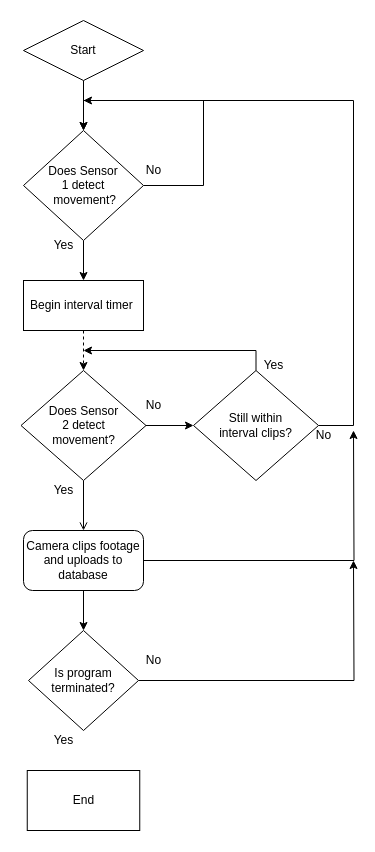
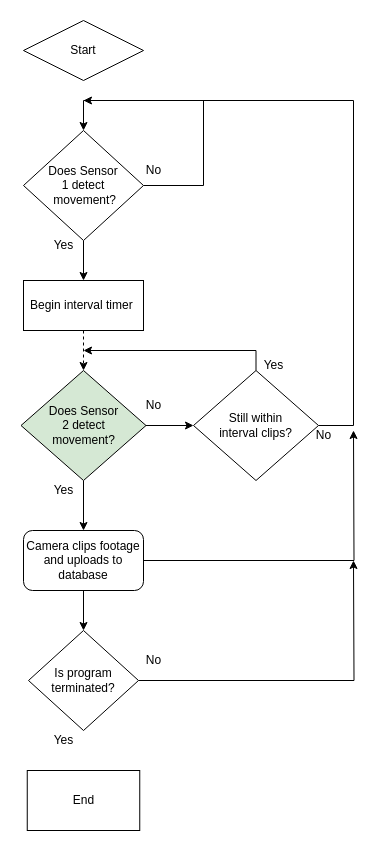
  <mxCell id="0" />
  <mxCell id="1" parent="0" />
- <mxCell id="2" value="" style="edgeStyle=orthogonalEdgeStyle;rounded=0;orthogonalLoop=1;jettySize=auto;html=1;" parent="1" source="3" target="6" edge="1"><mxGeometry relative="1" as="geometry" /></mxCell>
  <mxCell id="3" value="Start" style="rhombus;whiteSpace=wrap;html=1;" parent="1" vertex="1"><mxGeometry x="23" y="20" width="120" height="60" as="geometry" /></mxCell>
  <mxCell id="4" style="edgeStyle=orthogonalEdgeStyle;rounded=0;orthogonalLoop=1;jettySize=auto;html=1;entryX=0.5;entryY=0;entryDx=0;entryDy=0;" parent="1" source="6" target="6" edge="1"><mxGeometry relative="1" as="geometry"><mxPoint x="83" y="100" as="targetPoint" /><Array as="points"><mxPoint x="203" y="185" /><mxPoint x="203" y="100" /><mxPoint x="83" y="100" /></Array></mxGeometry></mxCell>
  <mxCell id="5" style="edgeStyle=orthogonalEdgeStyle;rounded=0;orthogonalLoop=1;jettySize=auto;html=1;entryX=0.5;entryY=0;entryDx=0;entryDy=0;" parent="1" source="6" target="10" edge="1"><mxGeometry relative="1" as="geometry"><mxPoint x="83" y="290" as="targetPoint" /></mxGeometry></mxCell>
  <mxCell id="6" value="Does Sensor &lt;br&gt;1 detect&lt;br&gt;&amp;nbsp;movement?" style="rhombus;whiteSpace=wrap;html=1;" parent="1" vertex="1"><mxGeometry x="23" y="130" width="120" height="110" as="geometry" /></mxCell>
  <mxCell id="7" value="No" style="text;html=1;align=center;verticalAlign=middle;resizable=0;points=[];autosize=1;strokeColor=none;fillColor=none;" parent="1" vertex="1"><mxGeometry x="133" y="155" width="40" height="30" as="geometry" /></mxCell>
  <mxCell id="8" value="Yes" style="text;html=1;align=center;verticalAlign=middle;resizable=0;points=[];autosize=1;strokeColor=none;fillColor=none;" parent="1" vertex="1"><mxGeometry x="43" y="230" width="40" height="30" as="geometry" /></mxCell>
  <mxCell id="9" value="" style="edgeStyle=orthogonalEdgeStyle;rounded=0;orthogonalLoop=1;jettySize=auto;html=1;dashed=1;" parent="1" source="10" target="13" edge="1"><mxGeometry relative="1" as="geometry" /></mxCell>
  <mxCell id="10" value="Begin interval timer&amp;nbsp;" style="rounded=0;whiteSpace=wrap;html=1;" parent="1" vertex="1"><mxGeometry x="23" y="280" width="120" height="50" as="geometry" /></mxCell>
- <mxCell id="11" value="" style="edgeStyle=orthogonalEdgeStyle;rounded=0;orthogonalLoop=1;jettySize=auto;html=1;endArrow=open;" parent="1" source="13" target="16" edge="1"><mxGeometry relative="1" as="geometry" /></mxCell>
+ <mxCell id="11" value="" style="edgeStyle=orthogonalEdgeStyle;rounded=0;orthogonalLoop=1;jettySize=auto;html=1;" parent="1" source="13" target="16" edge="1"><mxGeometry relative="1" as="geometry" /></mxCell>
  <mxCell id="12" value="" style="edgeStyle=orthogonalEdgeStyle;rounded=0;orthogonalLoop=1;jettySize=auto;html=1;" parent="1" source="13" target="20" edge="1"><mxGeometry relative="1" as="geometry" /></mxCell>
- <mxCell id="13" value="Does Sensor&lt;br&gt;2 detect&lt;br&gt;movement?" style="rhombus;whiteSpace=wrap;html=1;rounded=0;" parent="1" vertex="1"><mxGeometry x="20.5" y="370" width="125" height="110" as="geometry" /></mxCell>
+ <mxCell id="13" value="Does Sensor&lt;br&gt;2 detect&lt;br&gt;movement?" style="rhombus;whiteSpace=wrap;html=1;rounded=0;fillColor=#d5e8d4;" parent="1" vertex="1"><mxGeometry x="20.5" y="370" width="125" height="110" as="geometry" /></mxCell>
  <mxCell id="14" style="edgeStyle=orthogonalEdgeStyle;rounded=0;orthogonalLoop=1;jettySize=auto;html=1;" parent="1" source="16" edge="1"><mxGeometry relative="1" as="geometry"><mxPoint x="353" y="430" as="targetPoint" /></mxGeometry></mxCell>
  <mxCell id="15" value="" style="edgeStyle=orthogonalEdgeStyle;rounded=0;orthogonalLoop=1;jettySize=auto;html=1;" edge="1" parent="1" source="16" target="25"><mxGeometry relative="1" as="geometry" /></mxCell>
  <mxCell id="16" value="Camera clips footage and uploads to database" style="whiteSpace=wrap;html=1;rounded=1;" parent="1" vertex="1"><mxGeometry x="23" y="530" width="120" height="60" as="geometry" /></mxCell>
  <mxCell id="17" value="Yes" style="text;html=1;align=center;verticalAlign=middle;resizable=0;points=[];autosize=1;strokeColor=none;fillColor=none;" parent="1" vertex="1"><mxGeometry x="43" y="475" width="40" height="30" as="geometry" /></mxCell>
  <mxCell id="18" style="edgeStyle=orthogonalEdgeStyle;rounded=0;orthogonalLoop=1;jettySize=auto;html=1;exitX=0.5;exitY=0;exitDx=0;exitDy=0;" parent="1" source="20" edge="1"><mxGeometry relative="1" as="geometry"><mxPoint x="83" y="350" as="targetPoint" /><Array as="points"><mxPoint x="256" y="350" /><mxPoint x="83" y="350" /></Array></mxGeometry></mxCell>
  <mxCell id="19" style="edgeStyle=orthogonalEdgeStyle;rounded=0;orthogonalLoop=1;jettySize=auto;html=1;" parent="1" source="20" edge="1"><mxGeometry relative="1" as="geometry"><mxPoint x="83" y="100" as="targetPoint" /><Array as="points"><mxPoint x="353" y="425" /><mxPoint x="353" y="100" /></Array></mxGeometry></mxCell>
  <mxCell id="20" value="Still within &lt;br&gt;interval clips?" style="rhombus;whiteSpace=wrap;html=1;rounded=0;" parent="1" vertex="1"><mxGeometry x="193" y="370" width="125" height="110" as="geometry" /></mxCell>
  <mxCell id="21" value="Yes" style="text;html=1;align=center;verticalAlign=middle;resizable=0;points=[];autosize=1;strokeColor=none;fillColor=none;" parent="1" vertex="1"><mxGeometry x="253" y="350" width="40" height="30" as="geometry" /></mxCell>
  <mxCell id="22" value="No" style="text;html=1;align=center;verticalAlign=middle;resizable=0;points=[];autosize=1;strokeColor=none;fillColor=none;" parent="1" vertex="1"><mxGeometry x="303" y="420" width="40" height="30" as="geometry" /></mxCell>
  <mxCell id="23" value="No" style="text;html=1;align=center;verticalAlign=middle;resizable=0;points=[];autosize=1;strokeColor=none;fillColor=none;" parent="1" vertex="1"><mxGeometry x="133" y="390" width="40" height="30" as="geometry" /></mxCell>
  <mxCell id="24" style="edgeStyle=orthogonalEdgeStyle;rounded=0;orthogonalLoop=1;jettySize=auto;html=1;" edge="1" parent="1" source="25"><mxGeometry relative="1" as="geometry"><mxPoint x="353" y="560" as="targetPoint" /></mxGeometry></mxCell>
  <mxCell id="25" value="Is program terminated?" style="rhombus;whiteSpace=wrap;html=1;rounded=0;" vertex="1" parent="1"><mxGeometry x="28" y="630" width="110" height="100" as="geometry" /></mxCell>
  <mxCell id="26" value="No" style="text;html=1;align=center;verticalAlign=middle;resizable=0;points=[];autosize=1;strokeColor=none;fillColor=none;" vertex="1" parent="1"><mxGeometry x="133" y="645" width="40" height="30" as="geometry" /></mxCell>
  <mxCell id="27" value="End" style="whiteSpace=wrap;html=1;rounded=0;" vertex="1" parent="1"><mxGeometry x="26.75" y="770" width="112.5" height="60" as="geometry" /></mxCell>
  <mxCell id="28" value="Yes" style="text;html=1;align=center;verticalAlign=middle;resizable=0;points=[];autosize=1;strokeColor=none;fillColor=none;" vertex="1" parent="1"><mxGeometry x="43" y="725" width="40" height="30" as="geometry" /></mxCell>
